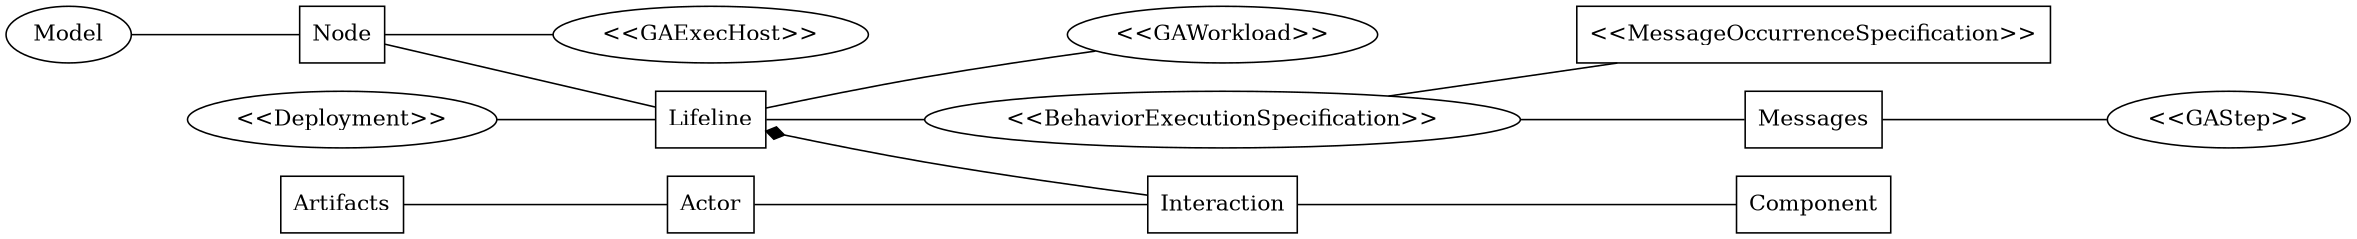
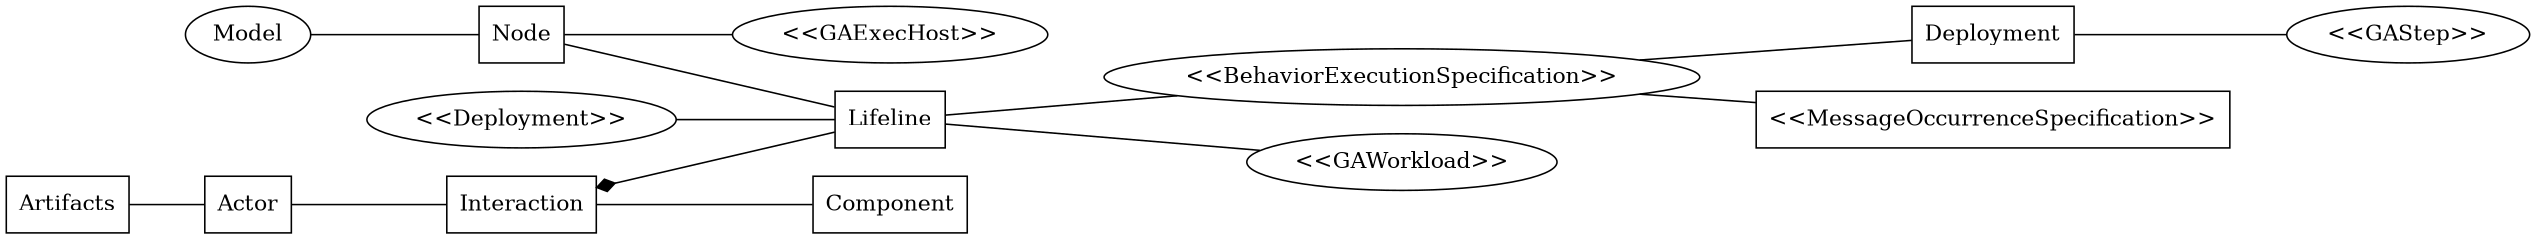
  digraph {
    rankdir=LR
    node [shape=box]
    edge [arrowhead=none]
    n1 [label=Model shape=ellipse]
    n2 [label="Node"]
    n3 [label="<<GAExecHost>>" shape=""]
    n4 [label=Lifeline]
    n5 [label=Actor]
    n6 [label=Interaction]
    n7 [label="<<Deployment>>" shape=""]
    n8 [label=Component]
    n9 [label="<<BehaviorExecutionSpecification>>" shape=""]
    n10 [label="<<GAWorkload>>" shape=""]
-   n11 [label=Messages]
+   n11 [label=Deployment]
    n12 [label="<<MessageOccurrenceSpecification>>"]
    n13 [label=Artifacts]
    n14 [label="<<GAStep>>" shape=""]
    n1 -> n2
    n2 -> n3
    n2 -> n4
    n4 -> n9
    n4 -> n10
    n5 -> n6
-   n4 -> n6 [arrowtail=diamond dir=back]
+   n6 -> n4 [arrowtail=diamond dir=back]
    n6 -> n8
    n7 -> n4
    n9 -> n11
    n9 -> n12
    n11 -> n14
    n13 -> n5
  }
